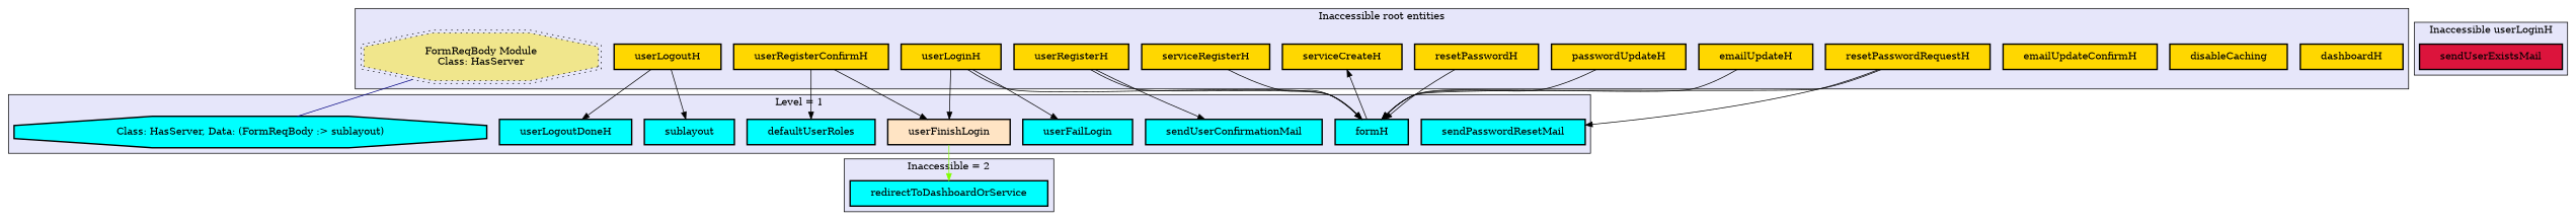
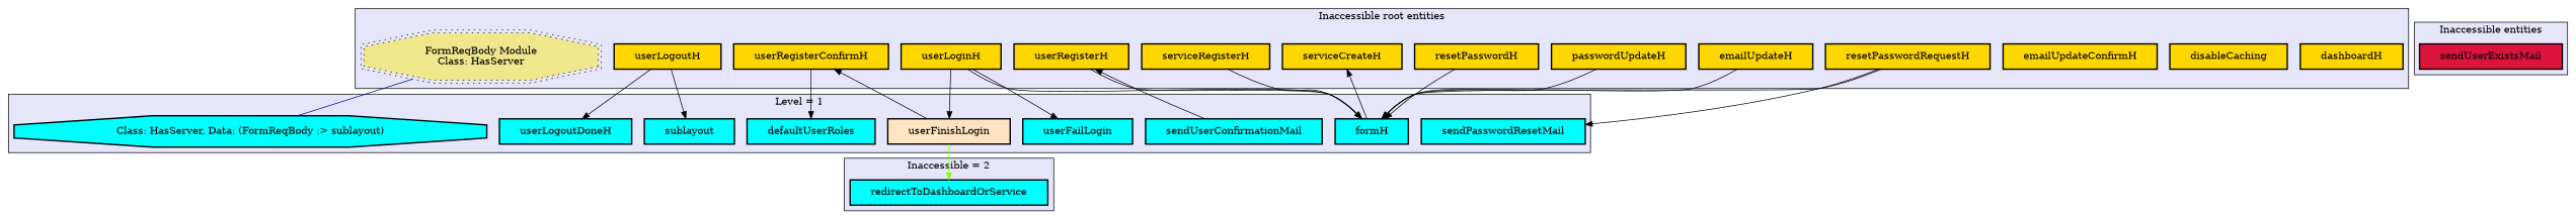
  digraph {
    node [fillcolor=gold margin="0.4,0.1" shape=box style="filled,bold"]
    edge [color=black penwidth=1]
    n1 [label=dashboardH]
    n2 [label=disableCaching]
    n3 [label=emailUpdateConfirmH]
    n4 [label=emailUpdateH]
    n5 [label=passwordUpdateH]
    n6 [label=resetPasswordH]
    n7 [label=resetPasswordRequestH]
    n8 [label=serviceCreateH]
    n9 [label=serviceRegisterH]
    n10 [label=userLoginH]
    n11 [label=userLogoutH]
    n12 [label=userRegisterConfirmH]
    n13 [label=userRegisterH]
    n14 [fillcolor=khaki label="FormReqBody Module\nClass: HasServer" shape=doubleoctagon style="filled,dotted"]
    n15 [fillcolor=crimson label=sendUserExistsMail]
    n16 [fillcolor=cyan label=defaultUserRoles]
    n17 [fillcolor=cyan label=formH]
    n18 [fillcolor=cyan label="Class: HasServer, Data: (FormReqBody :> sublayout)" shape=octagon]
    n19 [fillcolor=cyan label=sendPasswordResetMail]
    n20 [fillcolor=cyan label=sendUserConfirmationMail]
    n21 [fillcolor=cyan label=userFailLogin]
    n22 [fillcolor=bisque label=userFinishLogin]
    n23 [fillcolor=cyan label=sublayout]
    n24 [fillcolor=cyan label=userLogoutDoneH]
    n25 [fillcolor=cyan label=redirectToDashboardOrService]
    subgraph cluster_1 {
      fillcolor=lavender
      label="Inaccessible root entities"
      style=filled
      n1
      n2
      n3
      n4
      n5
      n6
      n7
      n8
      n9
      n10
      n11
      n12
      n13
      n14
    }
    subgraph cluster_2 {
      fillcolor=lavender
-     label="Inaccessible userLoginH"
+     label="Inaccessible entities"
      style=filled
      n15
    }
    subgraph cluster_3 {
      fillcolor=lavender
      label="Level = 1"
      style=filled
      n16
      n17
      n18
      n19
      n20
      n21
      n22
      n23
      n24
    }
    subgraph cluster_4 {
      fillcolor=lavender
      label="Inaccessible = 2"
      style=filled
      n25
    }
    n4 -> n17
    n5 -> n17
    n6 -> n17
    n7 -> n17
    n7 -> n19
    n9 -> n17
    n10 -> n17
    n10 -> n21
    n10 -> n22
    n11 -> n23
    n11 -> n24
    n12 -> n16
-   n12 -> n22
+   n22 -> n12
    n13 -> n17
-   n13 -> n20
+   n20 -> n13
    n14 -> n18 [color=navy dir=none]
    n17 -> n8
    n22 -> n25 [color=chartreuse]
  }
